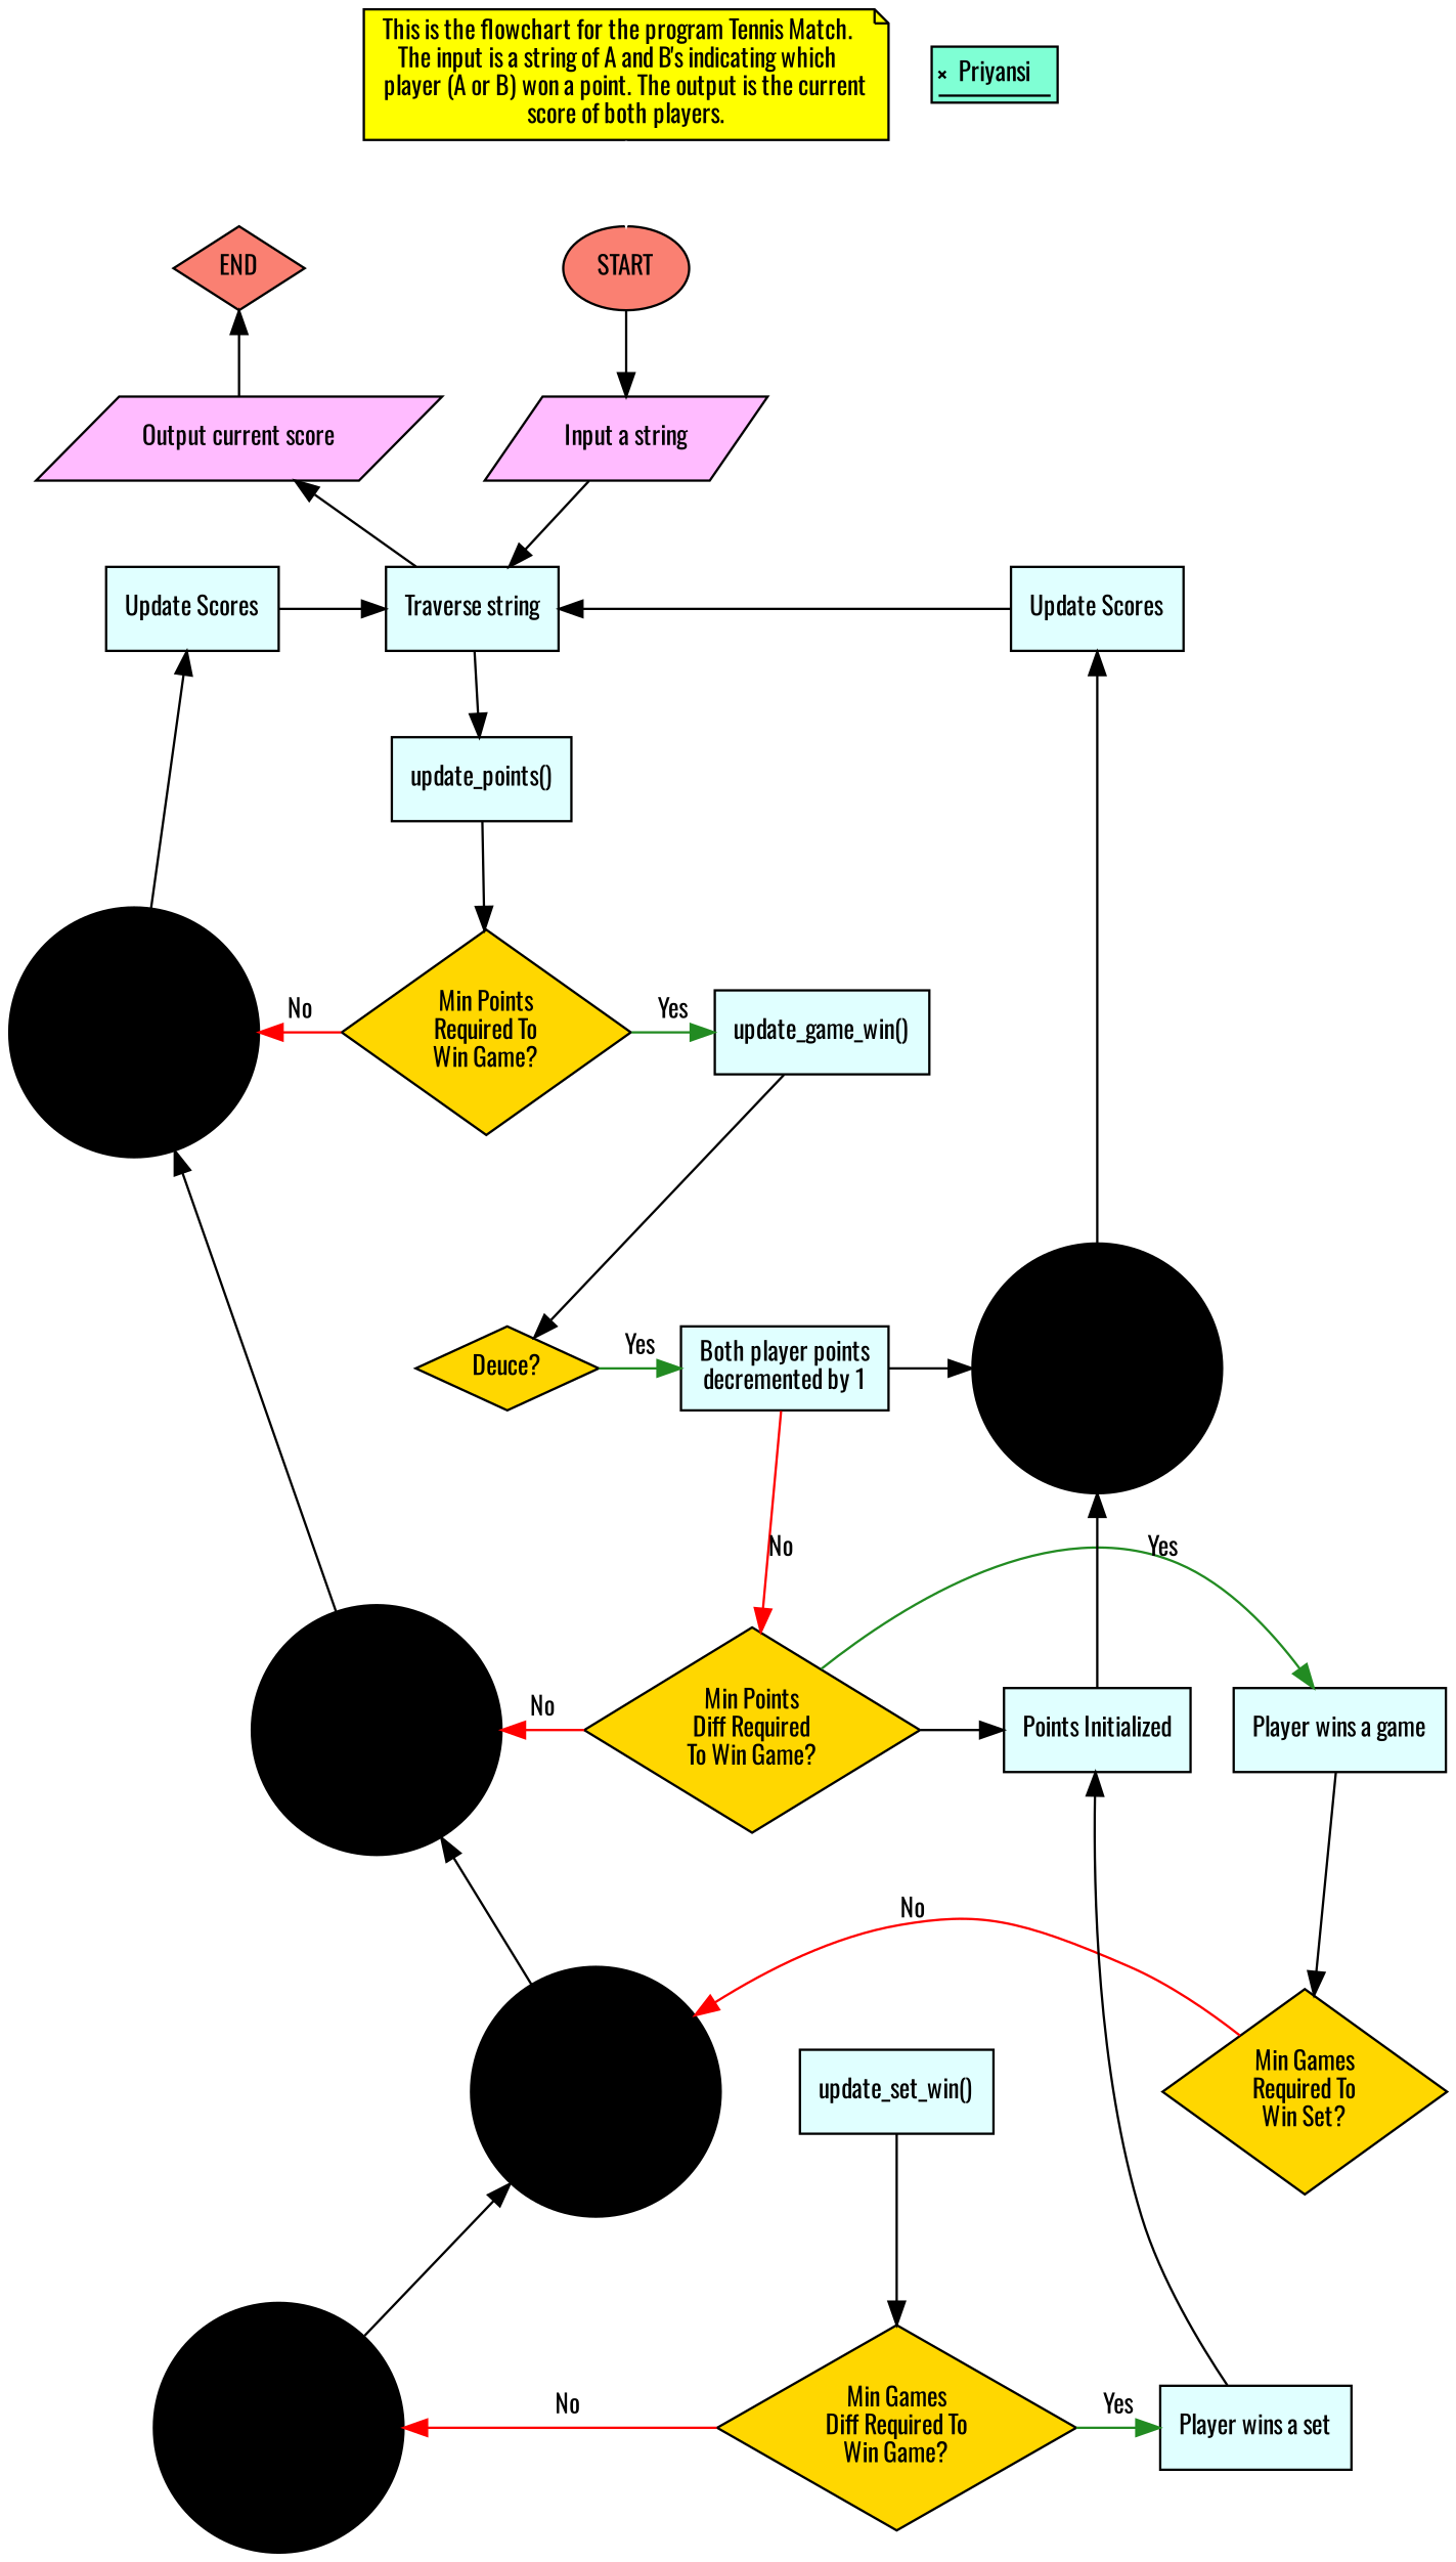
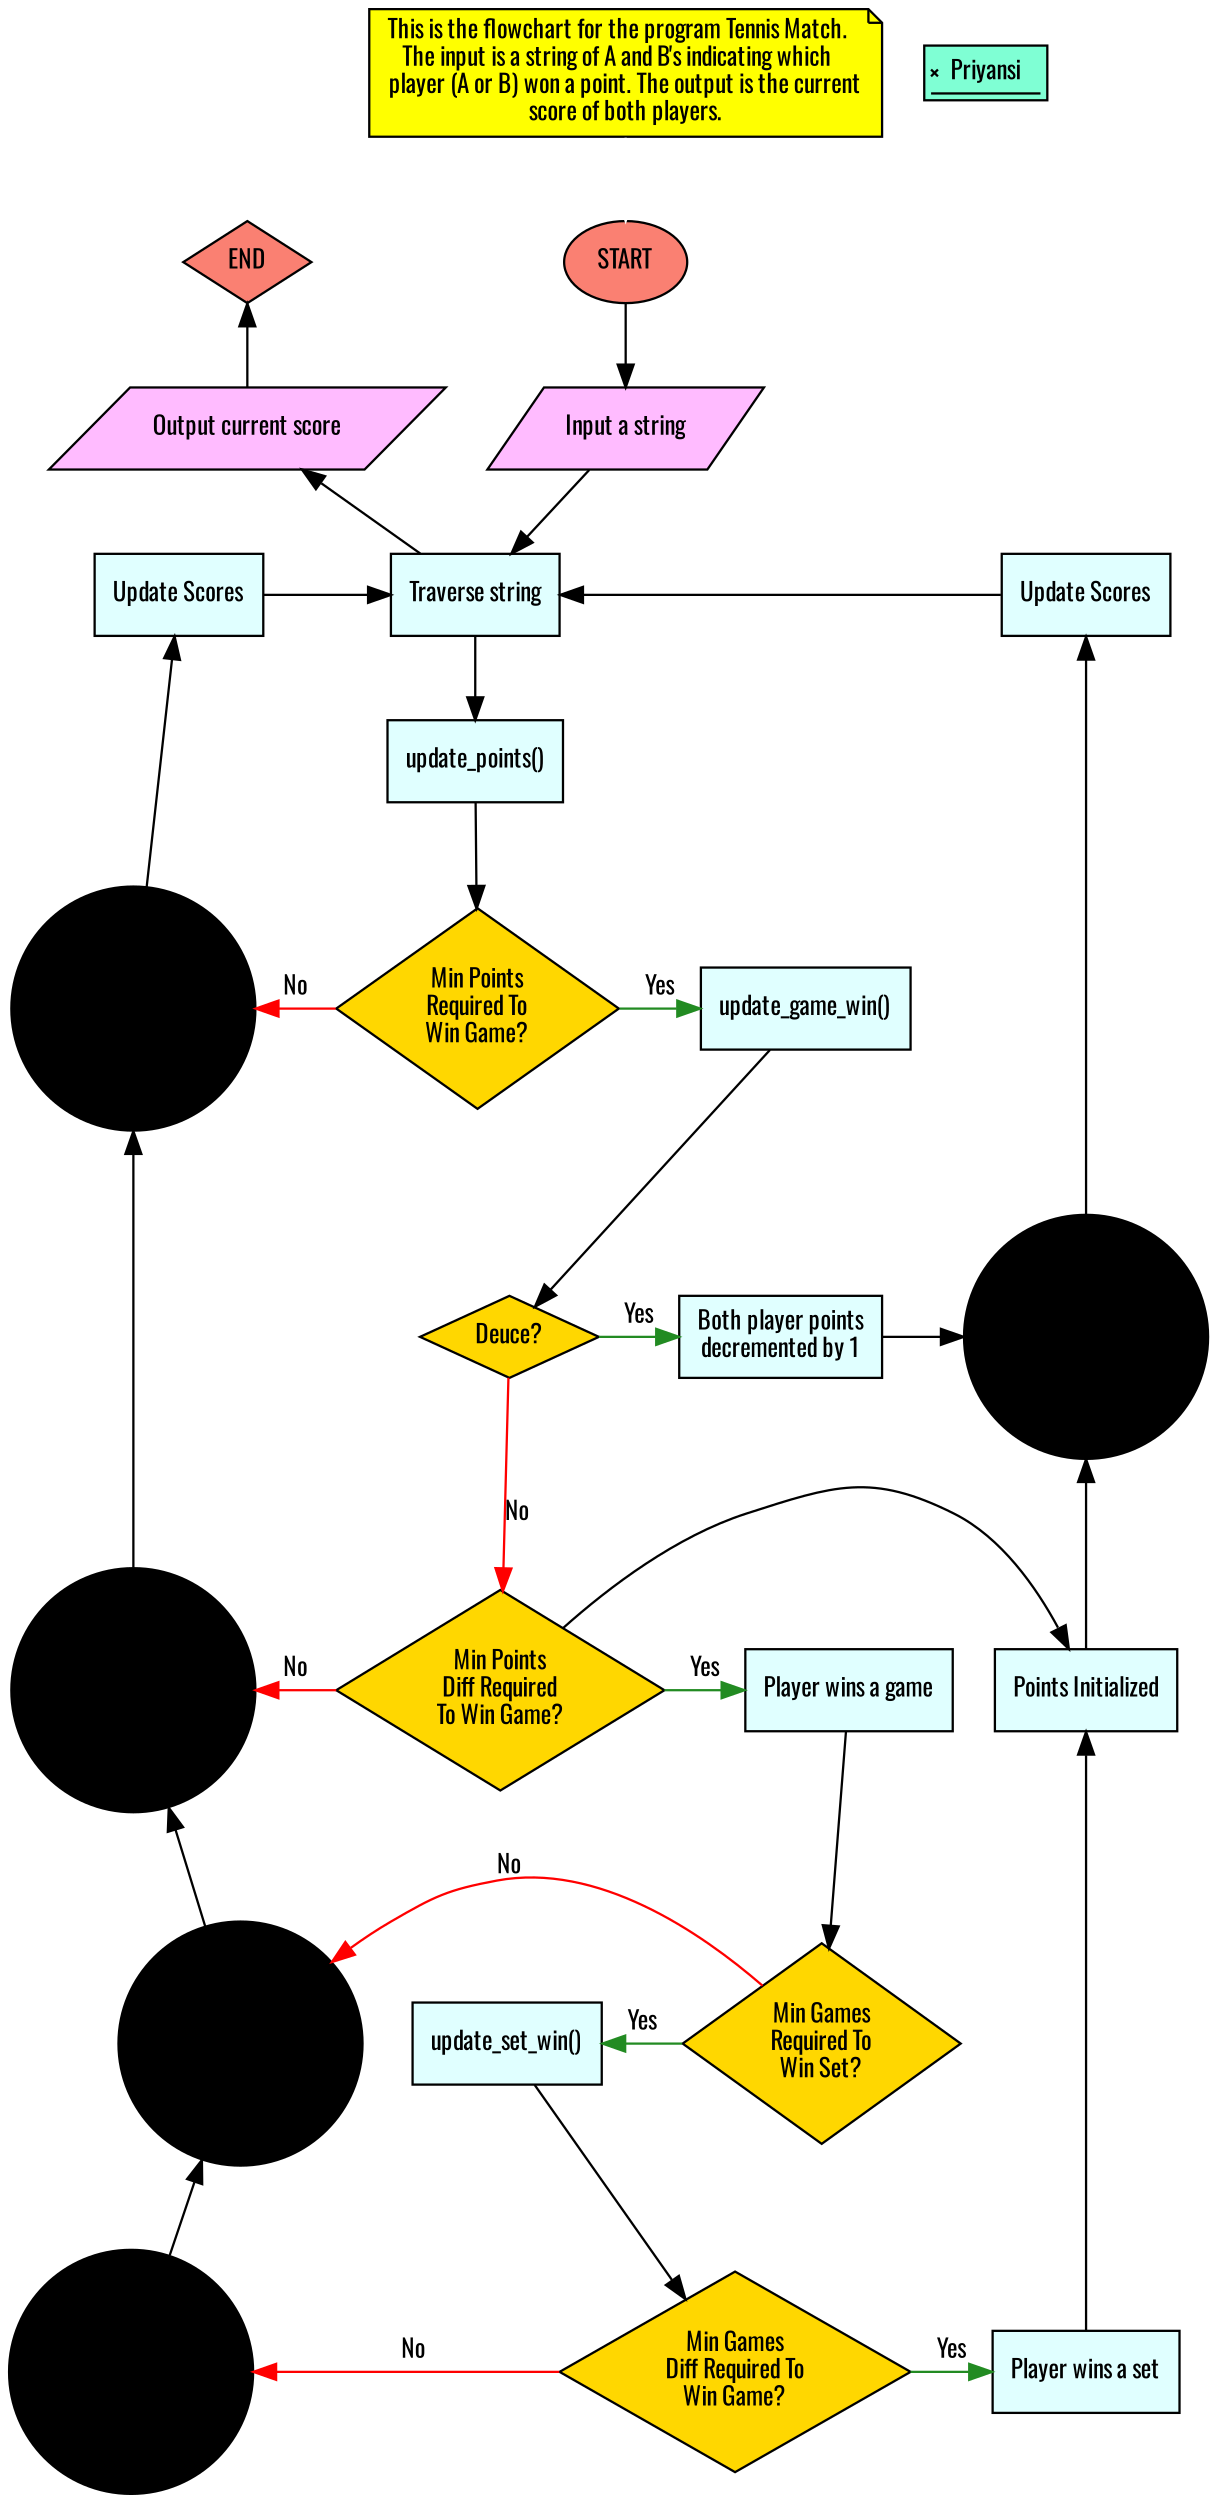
  digraph {
    fontname=Oswald
    node [fillcolor=lightcyan fontname=Oswald fontsize=11 shape=rect style=filled]
    edge [fontname=Oswald fontsize=11]
    n1 [fillcolor=salmon label=START shape=ellipse]
    n2 [fillcolor=salmon label=END shape=diamond]
    n3 [fillcolor=plum1 label="Input a string" shape=parallelogram]
    n4 [fillcolor=plum1 label="Output current score" shape=parallelogram]
    n5 [label="Traverse string"]
    n6 [label="Update Scores"]
    n7 [label="Update Scores"]
    connecting_node_1 [fillcolor=black shape=circle]
    n9 [fillcolor=gold label="Min Points\nRequired To\nWin Game?" shape=diamond]
    n10 [label="update_game_win()"]
    connecting_node_5 [fillcolor=black shape=circle]
    n12 [fillcolor=gold label="Deuce?" shape=diamond]
    n13 [label="Both player points\ndecremented by 1"]
    connecting_node_2 [fillcolor=black shape=circle]
    n15 [fillcolor=gold label="Min Points\nDiff Required\nTo Win Game?" shape=diamond]
    n16 [label="Player wins a game"]
    n17 [label="Points Initialized"]
    connecting_node_3 [fillcolor=black shape=circle]
    n19 [label="update_set_win()"]
    n20 [fillcolor=gold label="Min Games\nRequired To\nWin Set?" shape=diamond]
    connecting_node_4 [fillcolor=black shape=circle]
    n22 [fillcolor=gold label="Min Games\nDiff Required To\nWin Game?" shape=diamond]
    n23 [label="Player wins a set"]
    n24 [label="update_points()"]
    n25 [fillcolor=yellow label="This is the flowchart for the program Tennis Match.   \nThe input is a string of A and B's indicating which   \nplayer (A or B) won a point. The output is the current\nscore of both players." shape=note]
    n26 [fillcolor=aquamarine label=Priyansi shape=signature]
    subgraph sub_1 {
      rank=same
      n1
      n2
    }
    subgraph sub_2 {
      rank=same
      n3
      n4
    }
    subgraph sub_3 {
      rank=same
      n5
      n6
      n7
    }
    subgraph sub_4 {
      rank=same
      connecting_node_1
      n9
      n10
    }
    subgraph sub_5 {
      rank=same
      connecting_node_5
      n12
      n13
    }
    subgraph sub_6 {
      rank=same
      connecting_node_2
      n15
      n16
      n17
    }
    subgraph sub_7 {
      rank=same
      connecting_node_3
      n19
      n20
    }
    subgraph sub_8 {
      rank=same
      connecting_node_4
      n22
      n23
    }
    n1 -> n3
    n3 -> n5
    n4 -> n2
    n5 -> n4
    n5 -> n6 [dir=back label="                                                                              "]
    n5 -> n24
    n7 -> n5
    connecting_node_1 -> n7
    connecting_node_1 -> n9 [color=red dir=back label=No]
    n9 -> n10 [color=forestgreen label=Yes]
    n10 -> n12
    connecting_node_5 -> n6
    n12 -> n13 [color=forestgreen label=Yes]
-   n13 -> n15 [color=red label=No]
+   n12 -> n15 [color=red label=No]
    n13 -> connecting_node_5
    connecting_node_2 -> connecting_node_1
    connecting_node_2 -> n15 [color=red dir=back label=No]
    n15 -> n16 [color=forestgreen label=Yes]
    n15 -> n17
    n16 -> n20
    n17 -> connecting_node_5
    connecting_node_3 -> connecting_node_2
    connecting_node_3 -> n20 [color=red dir=back label=No]
    n19 -> n22
+   n20 -> n19 [color=forestgreen label=Yes]
    connecting_node_4 -> connecting_node_3
    connecting_node_4 -> n22 [color=red dir=back label="                         No                      "]
    n22 -> n23 [color=forestgreen label=Yes]
    n23 -> n17
    n24 -> n9
    n25 -> n1 [color=white]
  }
